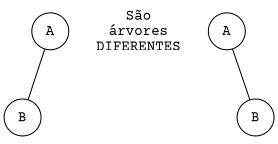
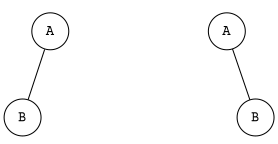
  graph {
    fontname="Courier Prime"
    node [shape=circle fontname="Courier Prime"]
    edge [fontname="Courier Prime"]
    A
    B
    C [style=invisible]
-   n4 [label="São\nárvores\nDIFERENTES" shape=plaintext]
    n5 [label=A]
    C1 [style=invisible]
    n7 [label=B]
    A -- B
    A -- C [style=invisible]
    n5 -- C1 [style=invisible]
    n5 -- n7
  }
